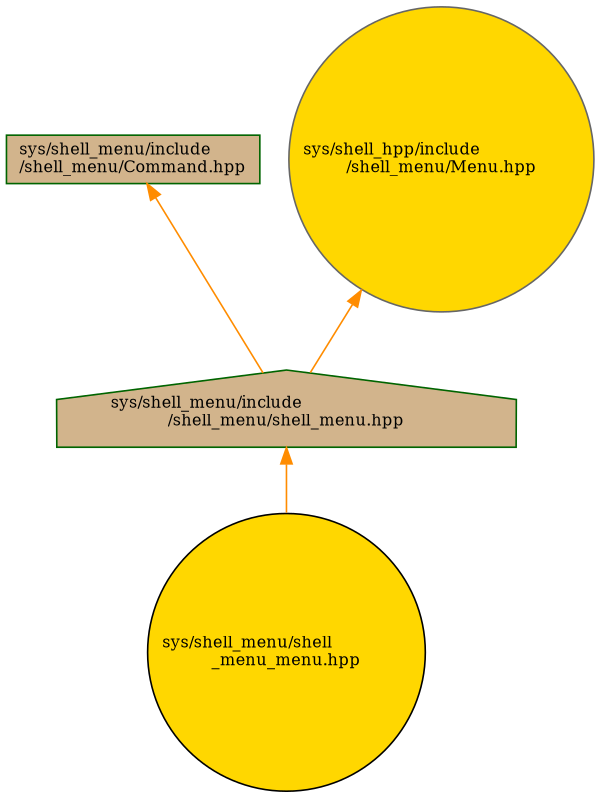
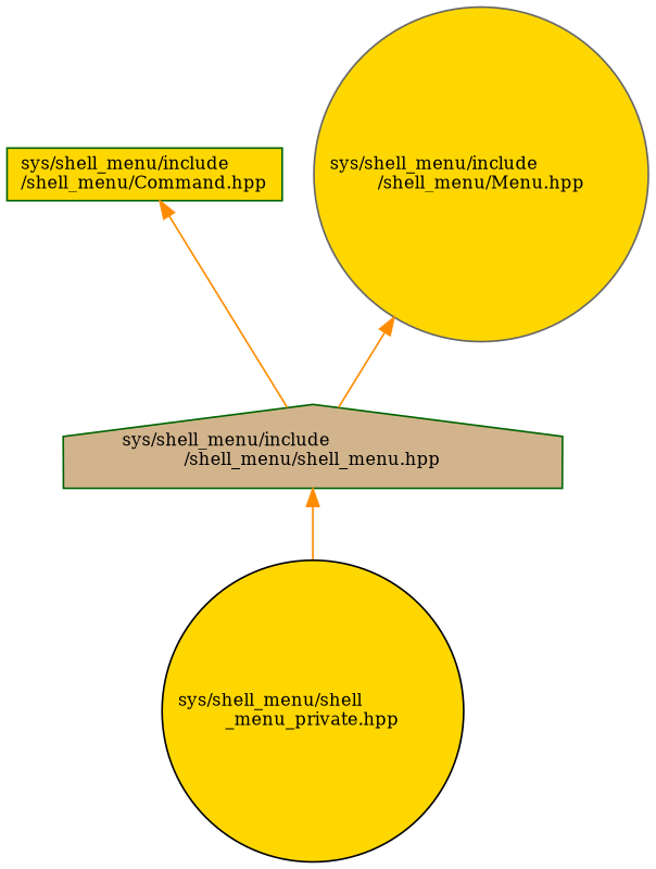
  digraph {
    fontname="DejaVu Serif"
    node [color=darkgreen fillcolor=tan fontname="DejaVu Serif" fontsize=10 shape=circle style=filled]
    edge [color=darkorange dir=back fontname="DejaVu Serif" fontsize=10 labelfontname=Helvetica labelfontsize=10 style=solid]
-   n1 [fontcolor=black height=0.2 label="sys/shell_menu/include\l/shell_menu/Command.hpp" shape=box width=0.4]
+   n1 [fillcolor=gold fontcolor=black height=0.2 label="sys/shell_menu/include\l/shell_menu/Command.hpp" shape=box width=0.4]
    n2 [height=0.2 label="sys/shell_menu/include\l/shell_menu/shell_menu.hpp" shape=house width=0.4]
-   n3 [color=gray40 fillcolor=gold height=0.2 label="sys/shell_hpp/include\l/shell_menu/Menu.hpp" width=0.4]
-   n4 [color=black fillcolor=gold height=0.2 label="sys/shell_menu/shell\l_menu_menu.hpp" width=0.4]
+   n3 [color=gray40 fillcolor=gold height=0.2 label="sys/shell_menu/include\l/shell_menu/Menu.hpp" width=0.4]
+   n4 [color=black fillcolor=gold height=0.2 label="sys/shell_menu/shell\l_menu_private.hpp" width=0.4]
    n1 -> n2
    n2 -> n4
    n3 -> n2
  }
